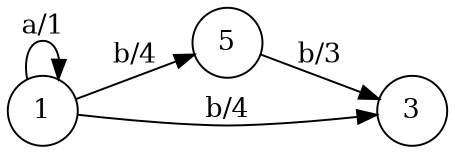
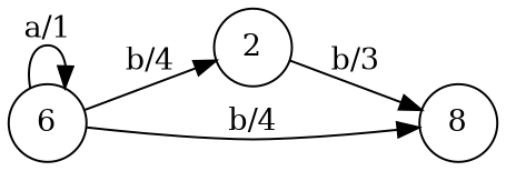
  digraph {
    rankdir=LR
    node [shape=circle]
-   n1 [label=1]
-   n2 [label=5]
-   n3 [label=3]
+   n1 [label=6]
+   n2 [label=2]
+   n3 [label=8]
    n1 -> n1 [label="a/1"]
    n1 -> n2 [label="b/4"]
    n1 -> n3 [label="b/4"]
    n2 -> n3 [label="b/3"]
  }
